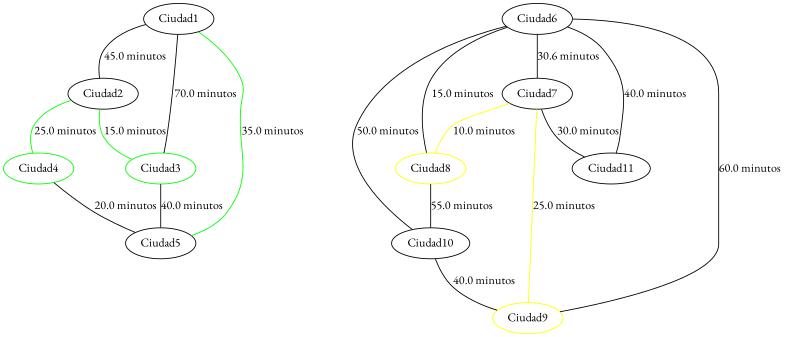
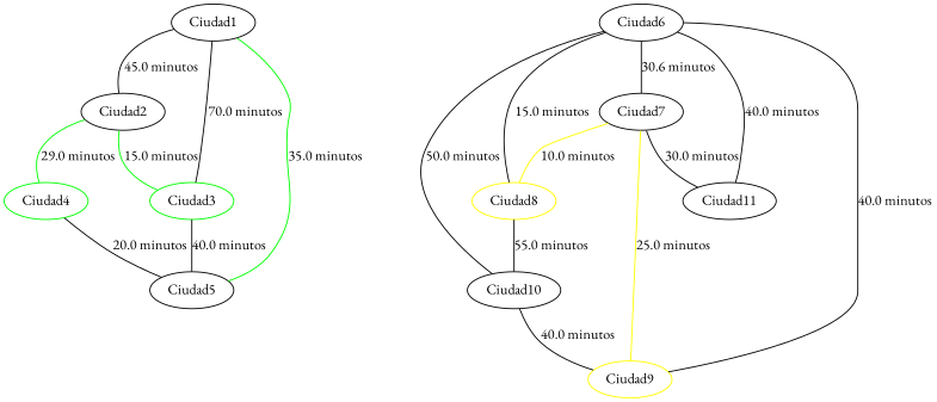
  strict graph {
    fontname="EB Garamond"
    node [color=black fontname="EB Garamond"]
    edge [color=black fontname="EB Garamond"]
    n1 [label=Ciudad1]
    n2 [label=Ciudad2]
    n3 [color=green label=Ciudad3]
    n4 [color=green label=Ciudad4]
    n5 [label=Ciudad5]
    n6 [label=Ciudad6]
    n7 [label=Ciudad7]
    n8 [color=yellow label=Ciudad8]
    n9 [label=Ciudad10]
    n10 [color=yellow label=Ciudad9]
    n11 [label=Ciudad11]
    n1 -- n2 [label="45.0 minutos"]
    n1 -- n3 [label="70.0 minutos"]
    n2 -- n3 [color=green label="15.0 minutos"]
-   n2 -- n4 [color=green label="25.0 minutos"]
+   n2 -- n4 [color=green label="29.0 minutos"]
    n3 -- n5 [label="40.0 minutos"]
    n4 -- n5 [label="20.0 minutos"]
    n5 -- n1 [color=green label="35.0 minutos"]
    n6 -- n7 [label="30.6 minutos"]
    n6 -- n8 [label="15.0 minutos"]
    n6 -- n9 [label="50.0 minutos"]
    n7 -- n8 [color=yellow label="10.0 minutos"]
    n7 -- n10 [color=yellow label="25.0 minutos"]
    n7 -- n11 [label="30.0 minutos"]
    n8 -- n9 [label="55.0 minutos"]
    n9 -- n10 [label="40.0 minutos"]
-   n10 -- n6 [label="60.0 minutos"]
+   n10 -- n6 [label="40.0 minutos"]
    n11 -- n6 [label="40.0 minutos"]
  }
